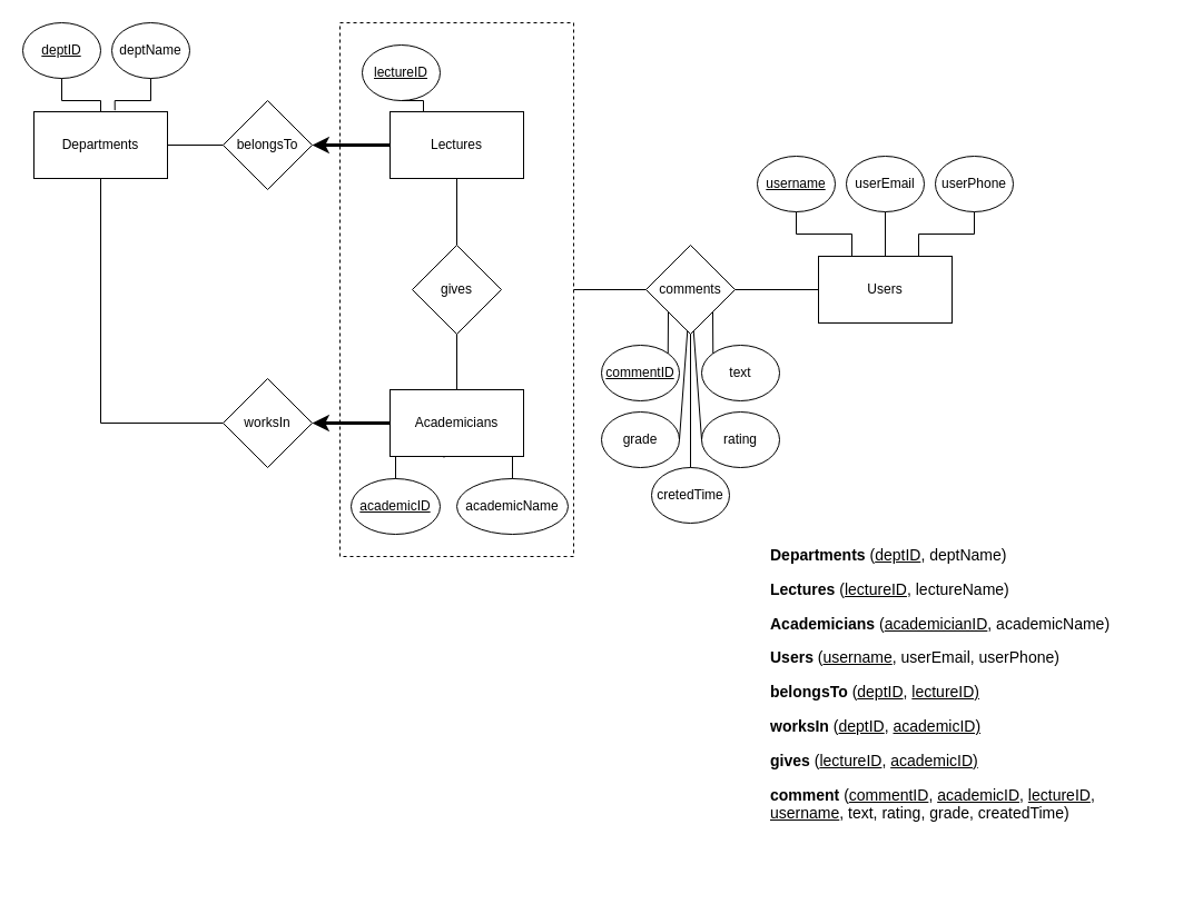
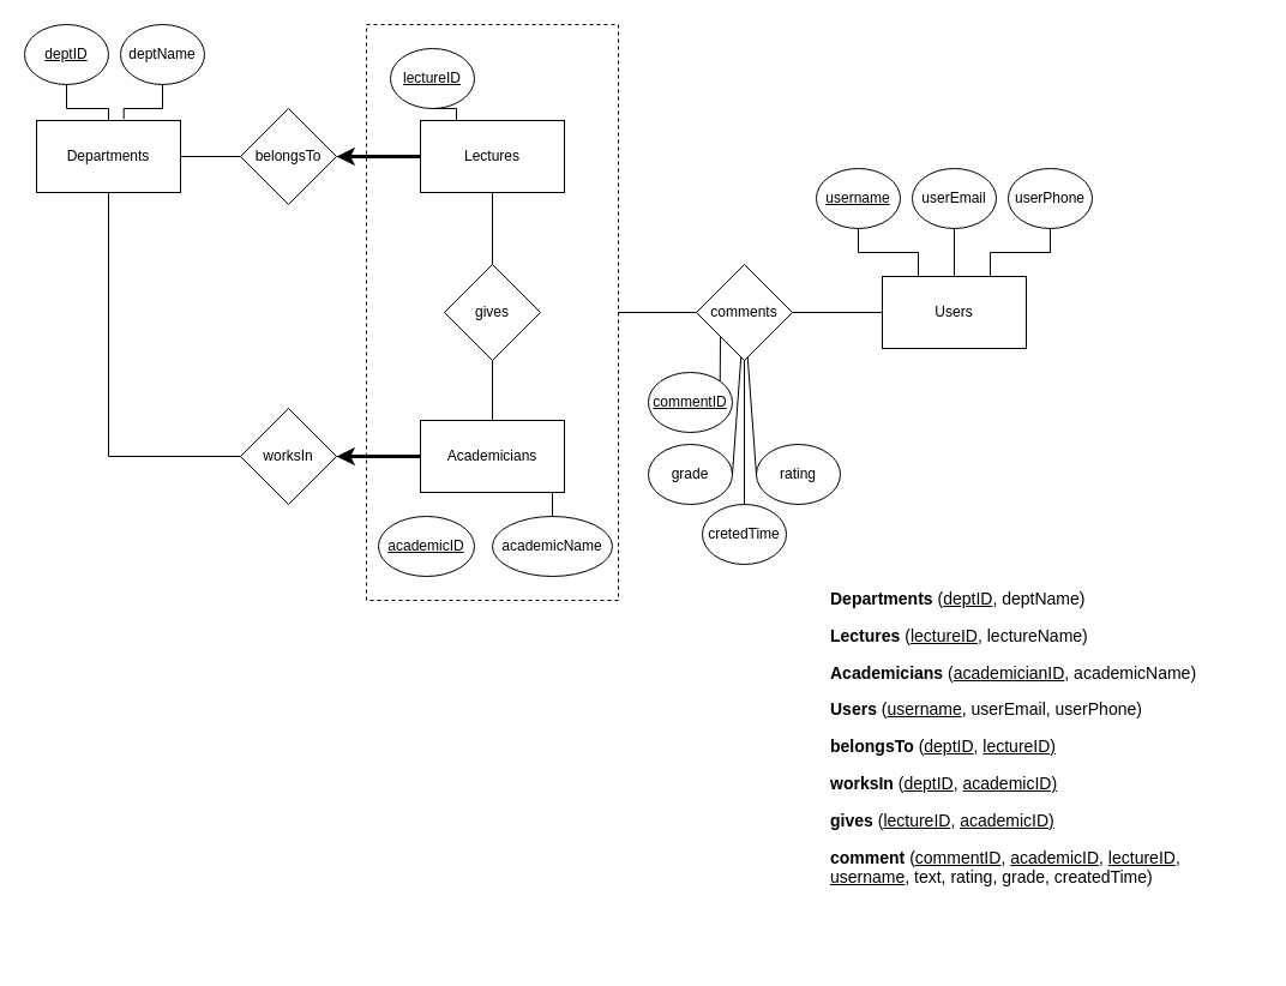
  <mxCell id="0" />
  <mxCell id="1" parent="0" />
  <mxCell id="2" value="" style="edgeStyle=orthogonalEdgeStyle;rounded=0;orthogonalLoop=1;jettySize=auto;html=1;endArrow=classic;endFill=1;startArrow=none;startFill=0;strokeWidth=3;" edge="1" parent="1" source="4" target="14"><mxGeometry relative="1" as="geometry" /></mxCell>
  <mxCell id="3" value="" style="edgeStyle=orthogonalEdgeStyle;rounded=0;orthogonalLoop=1;jettySize=auto;html=1;strokeWidth=1;startArrow=none;startFill=0;endArrow=none;endFill=0;" edge="1" parent="1" source="4" target="16"><mxGeometry relative="1" as="geometry" /></mxCell>
  <mxCell id="4" value="Academicians" style="rounded=0;whiteSpace=wrap;html=1;" vertex="1" parent="1"><mxGeometry x="350" y="350" width="120" height="60" as="geometry" /></mxCell>
  <mxCell id="5" value="Lectures" style="rounded=0;whiteSpace=wrap;html=1;" vertex="1" parent="1"><mxGeometry x="350" y="100" width="120" height="60" as="geometry" /></mxCell>
  <mxCell id="6" value="" style="edgeStyle=orthogonalEdgeStyle;rounded=0;orthogonalLoop=1;jettySize=auto;html=1;strokeWidth=1;startArrow=none;startFill=0;endArrow=none;endFill=0;" edge="1" parent="1" source="7" target="18"><mxGeometry relative="1" as="geometry" /></mxCell>
  <mxCell id="7" value="Users" style="rounded=0;whiteSpace=wrap;html=1;" vertex="1" parent="1"><mxGeometry x="735" y="230" width="120" height="60" as="geometry" /></mxCell>
  <mxCell id="8" value="" style="edgeStyle=orthogonalEdgeStyle;rounded=0;orthogonalLoop=1;jettySize=auto;html=1;endArrow=none;endFill=0;" edge="1" parent="1" source="9" target="11"><mxGeometry relative="1" as="geometry" /></mxCell>
  <mxCell id="9" value="Departments" style="rounded=0;whiteSpace=wrap;html=1;" vertex="1" parent="1"><mxGeometry x="30" y="100" width="120" height="60" as="geometry" /></mxCell>
  <mxCell id="10" style="edgeStyle=orthogonalEdgeStyle;rounded=0;orthogonalLoop=1;jettySize=auto;html=1;entryX=0;entryY=0.5;entryDx=0;entryDy=0;endArrow=none;endFill=0;strokeWidth=3;startArrow=classic;startFill=1;" edge="1" parent="1" source="11" target="5"><mxGeometry relative="1" as="geometry" /></mxCell>
  <mxCell id="11" value="belongsTo" style="rhombus;whiteSpace=wrap;html=1;rounded=0;" vertex="1" parent="1"><mxGeometry x="200" y="90" width="80" height="80" as="geometry" /></mxCell>
  <mxCell id="12" value="" style="rounded=0;whiteSpace=wrap;html=1;dashed=1;fillColor=none;" vertex="1" parent="1"><mxGeometry x="305" y="20" width="210" height="480" as="geometry" /></mxCell>
  <mxCell id="13" style="edgeStyle=orthogonalEdgeStyle;rounded=0;orthogonalLoop=1;jettySize=auto;html=1;entryX=0.5;entryY=1;entryDx=0;entryDy=0;endArrow=none;endFill=0;" edge="1" parent="1" source="14" target="9"><mxGeometry relative="1" as="geometry" /></mxCell>
  <mxCell id="14" value="worksIn" style="rhombus;whiteSpace=wrap;html=1;rounded=0;" vertex="1" parent="1"><mxGeometry x="200" y="340" width="80" height="80" as="geometry" /></mxCell>
  <mxCell id="15" style="edgeStyle=orthogonalEdgeStyle;rounded=0;orthogonalLoop=1;jettySize=auto;html=1;entryX=0.5;entryY=1;entryDx=0;entryDy=0;strokeWidth=1;startArrow=none;startFill=0;endArrow=none;endFill=0;" edge="1" parent="1" source="16" target="5"><mxGeometry relative="1" as="geometry" /></mxCell>
  <mxCell id="16" value="gives" style="rhombus;whiteSpace=wrap;html=1;rounded=0;" vertex="1" parent="1"><mxGeometry x="370" y="220" width="80" height="80" as="geometry" /></mxCell>
  <mxCell id="17" value="" style="edgeStyle=orthogonalEdgeStyle;rounded=0;orthogonalLoop=1;jettySize=auto;html=1;strokeWidth=1;startArrow=none;startFill=0;endArrow=none;endFill=0;" edge="1" parent="1" source="18" target="12"><mxGeometry relative="1" as="geometry" /></mxCell>
  <mxCell id="18" value="comments" style="rhombus;whiteSpace=wrap;html=1;rounded=0;" vertex="1" parent="1"><mxGeometry x="580" y="220" width="80" height="80" as="geometry" /></mxCell>
  <mxCell id="19" style="edgeStyle=orthogonalEdgeStyle;rounded=0;orthogonalLoop=1;jettySize=auto;html=1;exitX=0.5;exitY=1;exitDx=0;exitDy=0;entryX=0.25;entryY=0;entryDx=0;entryDy=0;strokeWidth=1;startArrow=none;startFill=0;endArrow=none;endFill=0;" edge="1" parent="1" source="20" target="7"><mxGeometry relative="1" as="geometry" /></mxCell>
  <mxCell id="20" value="&lt;u&gt;username&lt;/u&gt;" style="ellipse;whiteSpace=wrap;html=1;fillColor=none;" vertex="1" parent="1"><mxGeometry x="680" y="140" width="70" height="50" as="geometry" /></mxCell>
  <mxCell id="21" value="" style="edgeStyle=orthogonalEdgeStyle;rounded=0;orthogonalLoop=1;jettySize=auto;html=1;strokeWidth=1;startArrow=none;startFill=0;endArrow=none;endFill=0;" edge="1" parent="1" source="22" target="7"><mxGeometry relative="1" as="geometry" /></mxCell>
  <mxCell id="22" value="userEmail" style="ellipse;whiteSpace=wrap;html=1;fillColor=none;" vertex="1" parent="1"><mxGeometry x="760" y="140" width="70" height="50" as="geometry" /></mxCell>
  <mxCell id="23" style="edgeStyle=orthogonalEdgeStyle;rounded=0;orthogonalLoop=1;jettySize=auto;html=1;entryX=0.75;entryY=0;entryDx=0;entryDy=0;strokeWidth=1;startArrow=none;startFill=0;endArrow=none;endFill=0;" edge="1" parent="1" source="24" target="7"><mxGeometry relative="1" as="geometry" /></mxCell>
  <mxCell id="24" value="userPhone" style="ellipse;whiteSpace=wrap;html=1;fillColor=none;" vertex="1" parent="1"><mxGeometry x="840" y="140" width="70" height="50" as="geometry" /></mxCell>
  <mxCell id="25" style="edgeStyle=orthogonalEdgeStyle;rounded=0;orthogonalLoop=1;jettySize=auto;html=1;exitX=0.5;exitY=1;exitDx=0;exitDy=0;strokeWidth=1;startArrow=none;startFill=0;endArrow=none;endFill=0;" edge="1" parent="1" source="26" target="9"><mxGeometry relative="1" as="geometry" /></mxCell>
  <mxCell id="26" value="&lt;u&gt;deptID&lt;/u&gt;" style="ellipse;whiteSpace=wrap;html=1;fillColor=none;" vertex="1" parent="1"><mxGeometry x="20" y="20" width="70" height="50" as="geometry" /></mxCell>
  <mxCell id="27" style="edgeStyle=orthogonalEdgeStyle;rounded=0;orthogonalLoop=1;jettySize=auto;html=1;exitX=0.5;exitY=1;exitDx=0;exitDy=0;entryX=0.606;entryY=-0.022;entryDx=0;entryDy=0;entryPerimeter=0;strokeWidth=1;startArrow=none;startFill=0;endArrow=none;endFill=0;" edge="1" parent="1" source="28" target="9"><mxGeometry relative="1" as="geometry" /></mxCell>
  <mxCell id="28" value="deptName" style="ellipse;whiteSpace=wrap;html=1;fillColor=none;" vertex="1" parent="1"><mxGeometry x="100" y="20" width="70" height="50" as="geometry" /></mxCell>
  <mxCell id="29" style="edgeStyle=orthogonalEdgeStyle;rounded=0;orthogonalLoop=1;jettySize=auto;html=1;exitX=0.5;exitY=1;exitDx=0;exitDy=0;entryX=0.25;entryY=0;entryDx=0;entryDy=0;strokeWidth=1;startArrow=none;startFill=0;endArrow=none;endFill=0;" edge="1" parent="1" source="30" target="5"><mxGeometry relative="1" as="geometry" /></mxCell>
  <mxCell id="30" value="&lt;u&gt;lectureID&lt;/u&gt;" style="ellipse;whiteSpace=wrap;html=1;fillColor=none;" vertex="1" parent="1"><mxGeometry x="325" y="40" width="70" height="50" as="geometry" /></mxCell>
- <mxCell id="31" style="edgeStyle=orthogonalEdgeStyle;rounded=0;orthogonalLoop=1;jettySize=auto;html=1;entryX=0.404;entryY=1.018;entryDx=0;entryDy=0;entryPerimeter=0;strokeWidth=1;startArrow=none;startFill=0;endArrow=none;endFill=0;" edge="1" parent="1" source="32" target="4"><mxGeometry relative="1" as="geometry" /></mxCell>
  <mxCell id="32" value="&lt;u&gt;academicID&lt;/u&gt;" style="ellipse;whiteSpace=wrap;html=1;fillColor=none;" vertex="1" parent="1"><mxGeometry x="315" y="430" width="80" height="50" as="geometry" /></mxCell>
  <mxCell id="33" value="" style="edgeStyle=orthogonalEdgeStyle;rounded=0;orthogonalLoop=1;jettySize=auto;html=1;strokeWidth=1;startArrow=none;startFill=0;endArrow=none;endFill=0;" edge="1" parent="1" source="34" target="4"><mxGeometry relative="1" as="geometry" /></mxCell>
  <mxCell id="34" value="academicName" style="ellipse;whiteSpace=wrap;html=1;fillColor=none;" vertex="1" parent="1"><mxGeometry x="410" y="430" width="100" height="50" as="geometry" /></mxCell>
  <mxCell id="35" value="&lt;u&gt;commentID&lt;/u&gt;" style="ellipse;whiteSpace=wrap;html=1;fillColor=none;" vertex="1" parent="1"><mxGeometry x="540" y="310" width="70" height="50" as="geometry" /></mxCell>
- <mxCell id="36" value="text" style="ellipse;whiteSpace=wrap;html=1;fillColor=none;" vertex="1" parent="1"><mxGeometry x="630" y="310" width="70" height="50" as="geometry" /></mxCell>
  <mxCell id="37" value="rating" style="ellipse;whiteSpace=wrap;html=1;fillColor=none;" vertex="1" parent="1"><mxGeometry x="630" y="370" width="70" height="50" as="geometry" /></mxCell>
  <mxCell id="38" value="grade" style="ellipse;whiteSpace=wrap;html=1;fillColor=none;" vertex="1" parent="1"><mxGeometry x="540" y="370" width="70" height="50" as="geometry" /></mxCell>
  <mxCell id="39" value="" style="endArrow=none;html=1;rounded=0;strokeWidth=1;exitX=1;exitY=0.5;exitDx=0;exitDy=0;" edge="1" parent="1" source="38" target="18"><mxGeometry width="50" height="50" relative="1" as="geometry"><mxPoint x="450" y="400" as="sourcePoint" /><mxPoint x="500" y="350" as="targetPoint" /></mxGeometry></mxCell>
  <mxCell id="40" value="" style="endArrow=none;html=1;rounded=0;strokeWidth=1;exitX=0;exitY=0.5;exitDx=0;exitDy=0;" edge="1" parent="1" source="37" target="18"><mxGeometry width="50" height="50" relative="1" as="geometry"><mxPoint x="450" y="400" as="sourcePoint" /><mxPoint x="630" y="290" as="targetPoint" /></mxGeometry></mxCell>
- <mxCell id="41" value="" style="endArrow=none;html=1;rounded=0;strokeWidth=1;entryX=1;entryY=1;entryDx=0;entryDy=0;exitX=0;exitY=0;exitDx=0;exitDy=0;" edge="1" parent="1" source="36" target="18"><mxGeometry width="50" height="50" relative="1" as="geometry"><mxPoint x="450" y="400" as="sourcePoint" /><mxPoint x="500" y="350" as="targetPoint" /></mxGeometry></mxCell>
  <mxCell id="42" value="" style="endArrow=none;html=1;rounded=0;strokeWidth=1;entryX=0;entryY=1;entryDx=0;entryDy=0;exitX=1;exitY=0;exitDx=0;exitDy=0;" edge="1" parent="1" source="35" target="18"><mxGeometry width="50" height="50" relative="1" as="geometry"><mxPoint x="450" y="400" as="sourcePoint" /><mxPoint x="500" y="350" as="targetPoint" /></mxGeometry></mxCell>
  <mxCell id="43" value="&lt;p style=&quot;font-size: 14px;&quot;&gt;&lt;font style=&quot;font-size: 14px;&quot;&gt;&lt;strong style=&quot;&quot;&gt;Departments &lt;/strong&gt;(&lt;u style=&quot;&quot;&gt;deptID&lt;/u&gt;, deptName)&lt;/font&gt;&lt;/p&gt;&lt;p style=&quot;font-size: 14px;&quot;&gt;&lt;font style=&quot;font-size: 14px;&quot;&gt;&lt;strong&gt;Lectures&amp;nbsp;&lt;/strong&gt;(&lt;u&gt;lectureID&lt;/u&gt;, lectureName)&lt;/font&gt;&lt;/p&gt;&lt;p style=&quot;font-size: 14px;&quot;&gt;&lt;font style=&quot;font-size: 14px;&quot;&gt;&lt;strong&gt;Academicians&amp;nbsp;&lt;/strong&gt;(&lt;u&gt;academicianID&lt;/u&gt;, academicName)&lt;/font&gt;&lt;/p&gt;&lt;p style=&quot;font-size: 14px;&quot;&gt;&lt;font style=&quot;font-size: 14px;&quot;&gt;&lt;strong&gt;Users&amp;nbsp;&lt;/strong&gt;(&lt;u&gt;username&lt;/u&gt;, userEmail, userPhone)&lt;/font&gt;&lt;/p&gt;&lt;p style=&quot;font-size: 14px;&quot;&gt;&lt;font style=&quot;font-size: 14px;&quot;&gt;&lt;b style=&quot;background-color: initial;&quot;&gt;belongsTo &lt;/b&gt;&lt;span style=&quot;background-color: initial;&quot;&gt;(&lt;/span&gt;&lt;u style=&quot;background-color: initial;&quot;&gt;deptID&lt;/u&gt;&lt;span style=&quot;background-color: initial;&quot;&gt;, &lt;/span&gt;&lt;u style=&quot;background-color: initial;&quot;&gt;lectureID)&lt;/u&gt;&lt;br&gt;&lt;/font&gt;&lt;/p&gt;&lt;p style=&quot;font-size: 14px;&quot;&gt;&lt;span style=&quot;background-color: initial;&quot;&gt;&lt;font style=&quot;font-size: 14px;&quot;&gt;&lt;b style=&quot;&quot;&gt;worksIn&lt;/b&gt;&amp;nbsp;(&lt;u&gt;deptID&lt;/u&gt;, &lt;u&gt;academicID)&lt;/u&gt;&lt;/font&gt;&lt;/span&gt;&lt;/p&gt;&lt;p style=&quot;font-size: 14px;&quot;&gt;&lt;font style=&quot;font-size: 14px;&quot;&gt;&lt;b&gt;gives&lt;/b&gt;&amp;nbsp;(&lt;u&gt;lectureID&lt;/u&gt;, &lt;u&gt;academicID)&lt;/u&gt;&lt;/font&gt;&lt;/p&gt;&lt;p style=&quot;font-size: 14px;&quot;&gt;&lt;font style=&quot;font-size: 14px;&quot;&gt;&lt;b style=&quot;&quot;&gt;comment&amp;nbsp;&lt;/b&gt;(&lt;u style=&quot;&quot;&gt;commentID&lt;/u&gt;, &lt;u style=&quot;&quot;&gt;academicID&lt;/u&gt;, &lt;u style=&quot;&quot;&gt;lectureID&lt;/u&gt;, &lt;u style=&quot;&quot;&gt;username&lt;/u&gt;, text, rating, grade, createdTime)&lt;/font&gt;&lt;/p&gt;" style="text;whiteSpace=wrap;html=1;strokeWidth=1;" vertex="1" parent="1"><mxGeometry x="690" y="470" width="360" height="330" as="geometry" /></mxCell>
  <mxCell id="44" style="edgeStyle=orthogonalEdgeStyle;rounded=0;orthogonalLoop=1;jettySize=auto;html=1;strokeWidth=1;startArrow=none;startFill=0;endArrow=none;endFill=0;" edge="1" parent="1" source="45" target="18"><mxGeometry relative="1" as="geometry" /></mxCell>
  <mxCell id="45" value="cretedTime" style="ellipse;whiteSpace=wrap;html=1;fillColor=none;" vertex="1" parent="1"><mxGeometry x="585" y="420" width="70" height="50" as="geometry" /></mxCell>
